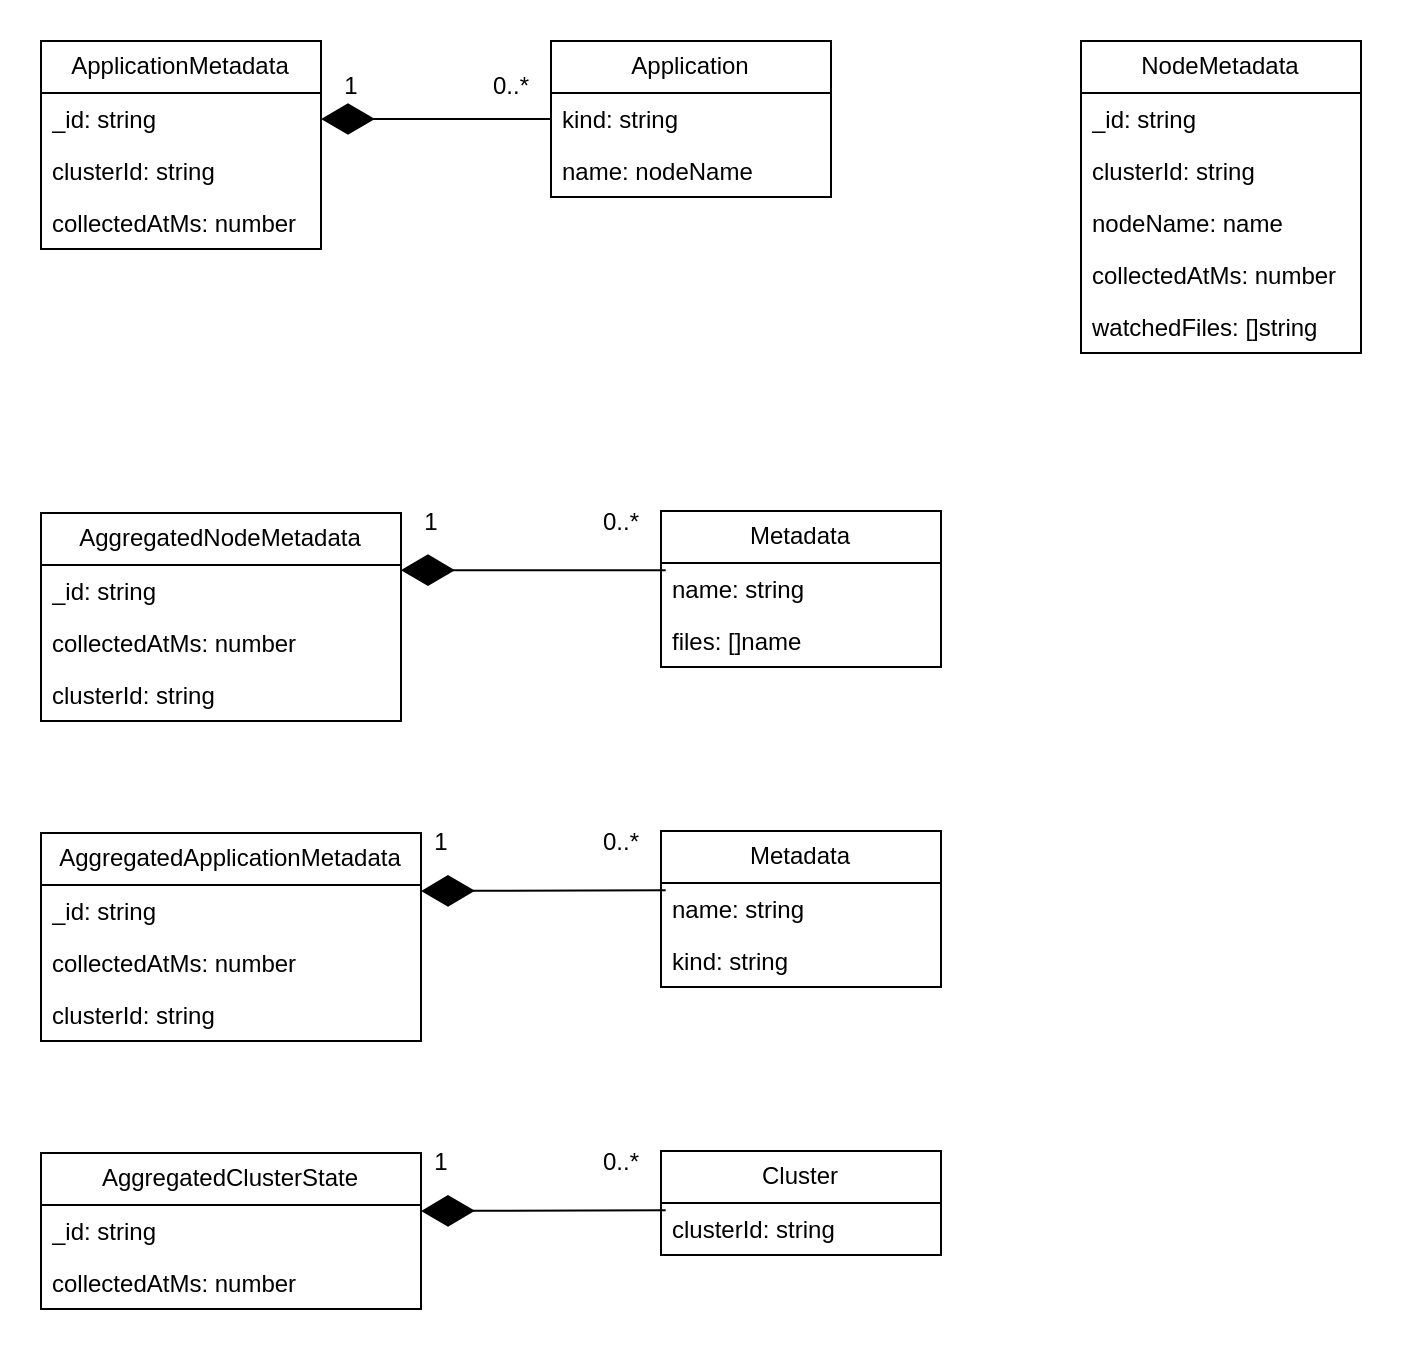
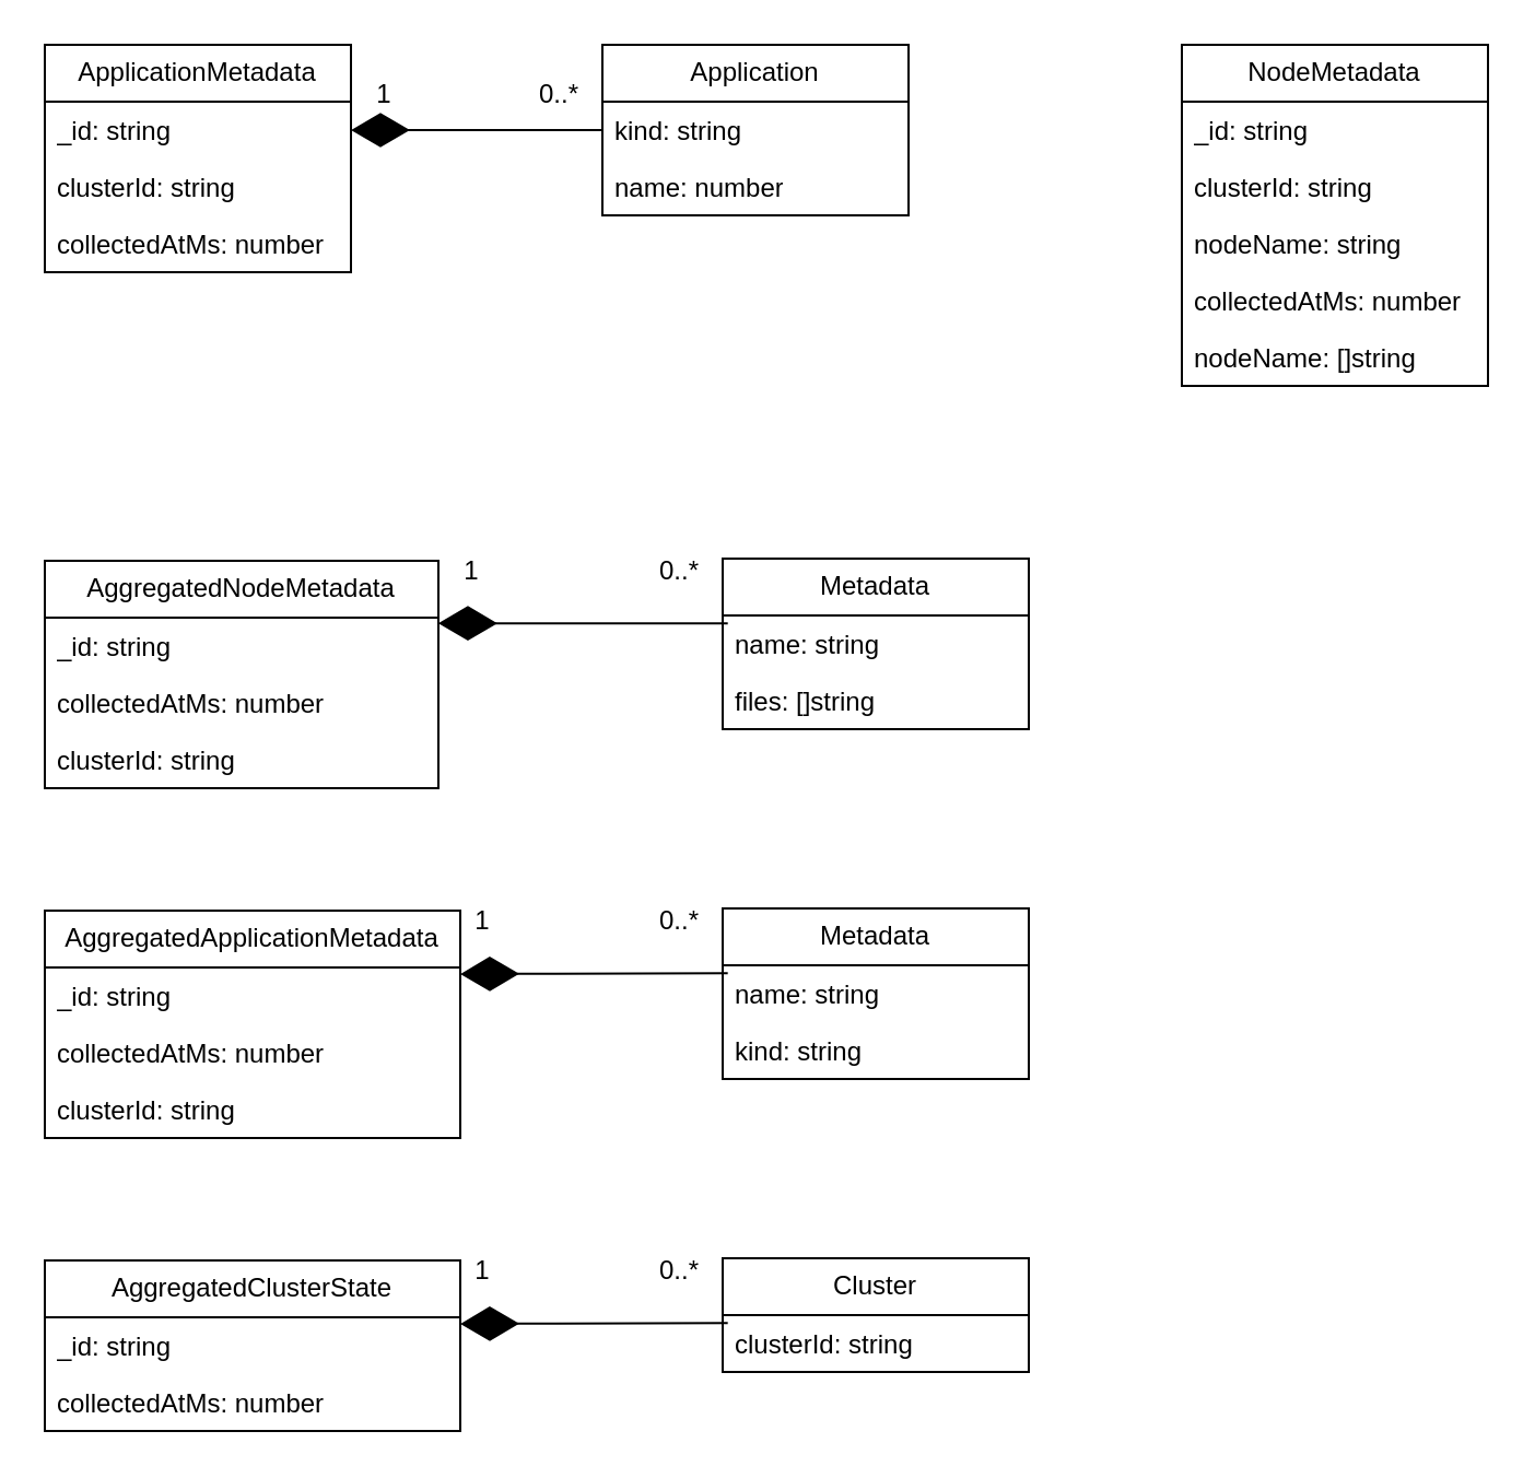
  <mxCell id="0" />
  <mxCell id="1" parent="0" />
  <mxCell id="2" value="NodeMetadata" style="swimlane;fontStyle=0;childLayout=stackLayout;horizontal=1;startSize=26;fillColor=none;horizontalStack=0;resizeParent=1;resizeParentMax=0;resizeLast=0;collapsible=1;marginBottom=0;whiteSpace=wrap;html=1;" vertex="1" parent="1"><mxGeometry x="540" y="20" width="140" height="156" as="geometry"><mxRectangle x="270" y="190" width="120" height="30" as="alternateBounds" /></mxGeometry></mxCell>
  <mxCell id="3" value="&lt;div&gt;_id: string&lt;/div&gt;&lt;div&gt;&lt;br&gt;&lt;/div&gt;" style="text;strokeColor=none;fillColor=none;align=left;verticalAlign=top;spacingLeft=4;spacingRight=4;overflow=hidden;rotatable=0;points=[[0,0.5],[1,0.5]];portConstraint=eastwest;whiteSpace=wrap;html=1;" vertex="1" parent="2"><mxGeometry y="26" width="140" height="26" as="geometry" /></mxCell>
  <mxCell id="4" value="clusterId: string" style="text;strokeColor=none;fillColor=none;align=left;verticalAlign=top;spacingLeft=4;spacingRight=4;overflow=hidden;rotatable=0;points=[[0,0.5],[1,0.5]];portConstraint=eastwest;whiteSpace=wrap;html=1;" vertex="1" parent="2"><mxGeometry y="52" width="140" height="26" as="geometry" /></mxCell>
- <mxCell id="5" value="nodeName: name" style="text;strokeColor=none;fillColor=none;align=left;verticalAlign=top;spacingLeft=4;spacingRight=4;overflow=hidden;rotatable=0;points=[[0,0.5],[1,0.5]];portConstraint=eastwest;whiteSpace=wrap;html=1;" vertex="1" parent="2"><mxGeometry y="78" width="140" height="26" as="geometry" /></mxCell>
+ <mxCell id="5" value="nodeName: string" style="text;strokeColor=none;fillColor=none;align=left;verticalAlign=top;spacingLeft=4;spacingRight=4;overflow=hidden;rotatable=0;points=[[0,0.5],[1,0.5]];portConstraint=eastwest;whiteSpace=wrap;html=1;" vertex="1" parent="2"><mxGeometry y="78" width="140" height="26" as="geometry" /></mxCell>
  <mxCell id="6" value="collectedAtMs: number" style="text;strokeColor=none;fillColor=none;align=left;verticalAlign=top;spacingLeft=4;spacingRight=4;overflow=hidden;rotatable=0;points=[[0,0.5],[1,0.5]];portConstraint=eastwest;whiteSpace=wrap;html=1;" vertex="1" parent="2"><mxGeometry y="104" width="140" height="26" as="geometry" /></mxCell>
- <mxCell id="7" value="watchedFiles: []string" style="text;strokeColor=none;fillColor=none;align=left;verticalAlign=top;spacingLeft=4;spacingRight=4;overflow=hidden;rotatable=0;points=[[0,0.5],[1,0.5]];portConstraint=eastwest;whiteSpace=wrap;html=1;" vertex="1" parent="2"><mxGeometry y="130" width="140" height="26" as="geometry" /></mxCell>
+ <mxCell id="7" value="nodeName: []string" style="text;strokeColor=none;fillColor=none;align=left;verticalAlign=top;spacingLeft=4;spacingRight=4;overflow=hidden;rotatable=0;points=[[0,0.5],[1,0.5]];portConstraint=eastwest;whiteSpace=wrap;html=1;" vertex="1" parent="2"><mxGeometry y="130" width="140" height="26" as="geometry" /></mxCell>
  <mxCell id="8" value="ApplicationMetadata" style="swimlane;fontStyle=0;childLayout=stackLayout;horizontal=1;startSize=26;fillColor=none;horizontalStack=0;resizeParent=1;resizeParentMax=0;resizeLast=0;collapsible=1;marginBottom=0;whiteSpace=wrap;html=1;" vertex="1" parent="1"><mxGeometry x="20" y="20" width="140" height="104" as="geometry"><mxRectangle x="270" y="190" width="120" height="30" as="alternateBounds" /></mxGeometry></mxCell>
  <mxCell id="9" value="&lt;div&gt;_id: string&lt;/div&gt;&lt;div&gt;&lt;br&gt;&lt;/div&gt;" style="text;strokeColor=none;fillColor=none;align=left;verticalAlign=top;spacingLeft=4;spacingRight=4;overflow=hidden;rotatable=0;points=[[0,0.5],[1,0.5]];portConstraint=eastwest;whiteSpace=wrap;html=1;" vertex="1" parent="8"><mxGeometry y="26" width="140" height="26" as="geometry" /></mxCell>
  <mxCell id="10" value="clusterId: string" style="text;strokeColor=none;fillColor=none;align=left;verticalAlign=top;spacingLeft=4;spacingRight=4;overflow=hidden;rotatable=0;points=[[0,0.5],[1,0.5]];portConstraint=eastwest;whiteSpace=wrap;html=1;" vertex="1" parent="8"><mxGeometry y="52" width="140" height="26" as="geometry" /></mxCell>
  <mxCell id="11" value="collectedAtMs: number" style="text;strokeColor=none;fillColor=none;align=left;verticalAlign=top;spacingLeft=4;spacingRight=4;overflow=hidden;rotatable=0;points=[[0,0.5],[1,0.5]];portConstraint=eastwest;whiteSpace=wrap;html=1;" vertex="1" parent="8"><mxGeometry y="78" width="140" height="26" as="geometry" /></mxCell>
  <mxCell id="12" value="Application" style="swimlane;fontStyle=0;childLayout=stackLayout;horizontal=1;startSize=26;fillColor=none;horizontalStack=0;resizeParent=1;resizeParentMax=0;resizeLast=0;collapsible=1;marginBottom=0;whiteSpace=wrap;html=1;" vertex="1" parent="1"><mxGeometry x="275" y="20" width="140" height="78" as="geometry"><mxRectangle x="270" y="190" width="120" height="30" as="alternateBounds" /></mxGeometry></mxCell>
  <mxCell id="13" value="kind: string" style="text;strokeColor=none;fillColor=none;align=left;verticalAlign=top;spacingLeft=4;spacingRight=4;overflow=hidden;rotatable=0;points=[[0,0.5],[1,0.5]];portConstraint=eastwest;whiteSpace=wrap;html=1;" vertex="1" parent="12"><mxGeometry y="26" width="140" height="26" as="geometry" /></mxCell>
- <mxCell id="14" value="name: nodeName" style="text;strokeColor=none;fillColor=none;align=left;verticalAlign=top;spacingLeft=4;spacingRight=4;overflow=hidden;rotatable=0;points=[[0,0.5],[1,0.5]];portConstraint=eastwest;whiteSpace=wrap;html=1;" vertex="1" parent="12"><mxGeometry y="52" width="140" height="26" as="geometry" /></mxCell>
+ <mxCell id="14" value="name: number" style="text;strokeColor=none;fillColor=none;align=left;verticalAlign=top;spacingLeft=4;spacingRight=4;overflow=hidden;rotatable=0;points=[[0,0.5],[1,0.5]];portConstraint=eastwest;whiteSpace=wrap;html=1;" vertex="1" parent="12"><mxGeometry y="52" width="140" height="26" as="geometry" /></mxCell>
  <mxCell id="15" value="" style="endArrow=diamondThin;endFill=1;endSize=24;html=1;rounded=0;entryX=1;entryY=0.5;entryDx=0;entryDy=0;exitX=0;exitY=0.5;exitDx=0;exitDy=0;" edge="1" parent="1" source="13" target="9"><mxGeometry width="160" relative="1" as="geometry"><mxPoint x="105" y="110" as="sourcePoint" /><mxPoint x="265" y="110" as="targetPoint" /></mxGeometry></mxCell>
  <mxCell id="16" value="1" style="text;html=1;align=center;verticalAlign=middle;resizable=0;points=[];autosize=1;strokeColor=none;fillColor=none;" vertex="1" parent="1"><mxGeometry x="160" y="28" width="30" height="30" as="geometry" /></mxCell>
  <mxCell id="17" value="0..*" style="text;html=1;align=center;verticalAlign=middle;resizable=0;points=[];autosize=1;strokeColor=none;fillColor=none;" vertex="1" parent="1"><mxGeometry x="235" y="28" width="40" height="30" as="geometry" /></mxCell>
  <mxCell id="18" value="AggregatedNodeMetadata" style="swimlane;fontStyle=0;childLayout=stackLayout;horizontal=1;startSize=26;fillColor=none;horizontalStack=0;resizeParent=1;resizeParentMax=0;resizeLast=0;collapsible=1;marginBottom=0;whiteSpace=wrap;html=1;" vertex="1" parent="1"><mxGeometry x="20" y="256" width="180" height="104" as="geometry"><mxRectangle x="270" y="190" width="120" height="30" as="alternateBounds" /></mxGeometry></mxCell>
  <mxCell id="19" value="&lt;div&gt;_id: string&lt;/div&gt;&lt;div&gt;&lt;br&gt;&lt;/div&gt;" style="text;strokeColor=none;fillColor=none;align=left;verticalAlign=top;spacingLeft=4;spacingRight=4;overflow=hidden;rotatable=0;points=[[0,0.5],[1,0.5]];portConstraint=eastwest;whiteSpace=wrap;html=1;" vertex="1" parent="18"><mxGeometry y="26" width="180" height="26" as="geometry" /></mxCell>
  <mxCell id="20" value="collectedAtMs: number" style="text;strokeColor=none;fillColor=none;align=left;verticalAlign=top;spacingLeft=4;spacingRight=4;overflow=hidden;rotatable=0;points=[[0,0.5],[1,0.5]];portConstraint=eastwest;whiteSpace=wrap;html=1;" vertex="1" parent="18"><mxGeometry y="52" width="180" height="26" as="geometry" /></mxCell>
  <mxCell id="21" value="clusterId: string" style="text;strokeColor=none;fillColor=none;align=left;verticalAlign=top;spacingLeft=4;spacingRight=4;overflow=hidden;rotatable=0;points=[[0,0.5],[1,0.5]];portConstraint=eastwest;whiteSpace=wrap;html=1;" vertex="1" parent="18"><mxGeometry y="78" width="180" height="26" as="geometry" /></mxCell>
  <mxCell id="22" value="Metadata" style="swimlane;fontStyle=0;childLayout=stackLayout;horizontal=1;startSize=26;fillColor=none;horizontalStack=0;resizeParent=1;resizeParentMax=0;resizeLast=0;collapsible=1;marginBottom=0;whiteSpace=wrap;html=1;" vertex="1" parent="1"><mxGeometry x="330" y="255" width="140" height="78" as="geometry"><mxRectangle x="270" y="190" width="120" height="30" as="alternateBounds" /></mxGeometry></mxCell>
  <mxCell id="23" value="&lt;div&gt;name: string&lt;/div&gt;&lt;div&gt;&lt;br&gt;&lt;/div&gt;" style="text;strokeColor=none;fillColor=none;align=left;verticalAlign=top;spacingLeft=4;spacingRight=4;overflow=hidden;rotatable=0;points=[[0,0.5],[1,0.5]];portConstraint=eastwest;whiteSpace=wrap;html=1;" vertex="1" parent="22"><mxGeometry y="26" width="140" height="26" as="geometry" /></mxCell>
- <mxCell id="24" value="files: []name" style="text;strokeColor=none;fillColor=none;align=left;verticalAlign=top;spacingLeft=4;spacingRight=4;overflow=hidden;rotatable=0;points=[[0,0.5],[1,0.5]];portConstraint=eastwest;whiteSpace=wrap;html=1;" vertex="1" parent="22"><mxGeometry y="52" width="140" height="26" as="geometry" /></mxCell>
+ <mxCell id="24" value="files: []string" style="text;strokeColor=none;fillColor=none;align=left;verticalAlign=top;spacingLeft=4;spacingRight=4;overflow=hidden;rotatable=0;points=[[0,0.5],[1,0.5]];portConstraint=eastwest;whiteSpace=wrap;html=1;" vertex="1" parent="22"><mxGeometry y="52" width="140" height="26" as="geometry" /></mxCell>
  <mxCell id="25" value="" style="endArrow=diamondThin;endFill=1;endSize=24;html=1;rounded=0;entryX=0.987;entryY=0.113;entryDx=0;entryDy=0;exitX=0;exitY=0.5;exitDx=0;exitDy=0;entryPerimeter=0;" edge="1" parent="1"><mxGeometry width="160" relative="1" as="geometry"><mxPoint x="332.34" y="284.65" as="sourcePoint" /><mxPoint x="200" y="284.588" as="targetPoint" /></mxGeometry></mxCell>
  <mxCell id="26" value="1" style="text;html=1;align=center;verticalAlign=middle;resizable=0;points=[];autosize=1;strokeColor=none;fillColor=none;" vertex="1" parent="1"><mxGeometry x="200" y="246" width="30" height="30" as="geometry" /></mxCell>
  <mxCell id="27" value="0..*" style="text;html=1;align=center;verticalAlign=middle;resizable=0;points=[];autosize=1;strokeColor=none;fillColor=none;" vertex="1" parent="1"><mxGeometry x="290" y="246" width="40" height="30" as="geometry" /></mxCell>
  <mxCell id="28" value="AggregatedApplicationMetadata" style="swimlane;fontStyle=0;childLayout=stackLayout;horizontal=1;startSize=26;fillColor=none;horizontalStack=0;resizeParent=1;resizeParentMax=0;resizeLast=0;collapsible=1;marginBottom=0;whiteSpace=wrap;html=1;" vertex="1" parent="1"><mxGeometry x="20" y="416" width="190" height="104" as="geometry"><mxRectangle x="270" y="190" width="120" height="30" as="alternateBounds" /></mxGeometry></mxCell>
  <mxCell id="29" value="&lt;div&gt;_id: string&lt;/div&gt;&lt;div&gt;&lt;br&gt;&lt;/div&gt;" style="text;strokeColor=none;fillColor=none;align=left;verticalAlign=top;spacingLeft=4;spacingRight=4;overflow=hidden;rotatable=0;points=[[0,0.5],[1,0.5]];portConstraint=eastwest;whiteSpace=wrap;html=1;" vertex="1" parent="28"><mxGeometry y="26" width="190" height="26" as="geometry" /></mxCell>
  <mxCell id="30" value="collectedAtMs: number" style="text;strokeColor=none;fillColor=none;align=left;verticalAlign=top;spacingLeft=4;spacingRight=4;overflow=hidden;rotatable=0;points=[[0,0.5],[1,0.5]];portConstraint=eastwest;whiteSpace=wrap;html=1;" vertex="1" parent="28"><mxGeometry y="52" width="190" height="26" as="geometry" /></mxCell>
  <mxCell id="31" value="clusterId: string" style="text;strokeColor=none;fillColor=none;align=left;verticalAlign=top;spacingLeft=4;spacingRight=4;overflow=hidden;rotatable=0;points=[[0,0.5],[1,0.5]];portConstraint=eastwest;whiteSpace=wrap;html=1;" vertex="1" parent="28"><mxGeometry y="78" width="190" height="26" as="geometry" /></mxCell>
  <mxCell id="32" value="Metadata" style="swimlane;fontStyle=0;childLayout=stackLayout;horizontal=1;startSize=26;fillColor=none;horizontalStack=0;resizeParent=1;resizeParentMax=0;resizeLast=0;collapsible=1;marginBottom=0;whiteSpace=wrap;html=1;" vertex="1" parent="1"><mxGeometry x="330" y="415" width="140" height="78" as="geometry"><mxRectangle x="270" y="190" width="120" height="30" as="alternateBounds" /></mxGeometry></mxCell>
  <mxCell id="33" value="&lt;div&gt;name: string&lt;/div&gt;&lt;div&gt;&lt;br&gt;&lt;/div&gt;" style="text;strokeColor=none;fillColor=none;align=left;verticalAlign=top;spacingLeft=4;spacingRight=4;overflow=hidden;rotatable=0;points=[[0,0.5],[1,0.5]];portConstraint=eastwest;whiteSpace=wrap;html=1;" vertex="1" parent="32"><mxGeometry y="26" width="140" height="26" as="geometry" /></mxCell>
  <mxCell id="34" value="kind: string" style="text;strokeColor=none;fillColor=none;align=left;verticalAlign=top;spacingLeft=4;spacingRight=4;overflow=hidden;rotatable=0;points=[[0,0.5],[1,0.5]];portConstraint=eastwest;whiteSpace=wrap;html=1;" vertex="1" parent="32"><mxGeometry y="52" width="140" height="26" as="geometry" /></mxCell>
  <mxCell id="35" value="" style="endArrow=diamondThin;endFill=1;endSize=24;html=1;rounded=0;exitX=0;exitY=0.5;exitDx=0;exitDy=0;" edge="1" parent="1"><mxGeometry width="160" relative="1" as="geometry"><mxPoint x="332.34" y="444.65" as="sourcePoint" /><mxPoint x="210" y="445" as="targetPoint" /></mxGeometry></mxCell>
  <mxCell id="36" value="1" style="text;html=1;align=center;verticalAlign=middle;resizable=0;points=[];autosize=1;strokeColor=none;fillColor=none;" vertex="1" parent="1"><mxGeometry x="205" y="406" width="30" height="30" as="geometry" /></mxCell>
  <mxCell id="37" value="0..*" style="text;html=1;align=center;verticalAlign=middle;resizable=0;points=[];autosize=1;strokeColor=none;fillColor=none;" vertex="1" parent="1"><mxGeometry x="290" y="406" width="40" height="30" as="geometry" /></mxCell>
  <mxCell id="38" value="AggregatedClusterState" style="swimlane;fontStyle=0;childLayout=stackLayout;horizontal=1;startSize=26;fillColor=none;horizontalStack=0;resizeParent=1;resizeParentMax=0;resizeLast=0;collapsible=1;marginBottom=0;whiteSpace=wrap;html=1;" vertex="1" parent="1"><mxGeometry x="20" y="576" width="190" height="78" as="geometry"><mxRectangle x="270" y="190" width="120" height="30" as="alternateBounds" /></mxGeometry></mxCell>
  <mxCell id="39" value="&lt;div&gt;_id: string&lt;/div&gt;&lt;div&gt;&lt;br&gt;&lt;/div&gt;" style="text;strokeColor=none;fillColor=none;align=left;verticalAlign=top;spacingLeft=4;spacingRight=4;overflow=hidden;rotatable=0;points=[[0,0.5],[1,0.5]];portConstraint=eastwest;whiteSpace=wrap;html=1;" vertex="1" parent="38"><mxGeometry y="26" width="190" height="26" as="geometry" /></mxCell>
  <mxCell id="40" value="collectedAtMs: number" style="text;strokeColor=none;fillColor=none;align=left;verticalAlign=top;spacingLeft=4;spacingRight=4;overflow=hidden;rotatable=0;points=[[0,0.5],[1,0.5]];portConstraint=eastwest;whiteSpace=wrap;html=1;" vertex="1" parent="38"><mxGeometry y="52" width="190" height="26" as="geometry" /></mxCell>
  <mxCell id="41" value="Cluster" style="swimlane;fontStyle=0;childLayout=stackLayout;horizontal=1;startSize=26;fillColor=none;horizontalStack=0;resizeParent=1;resizeParentMax=0;resizeLast=0;collapsible=1;marginBottom=0;whiteSpace=wrap;html=1;" vertex="1" parent="1"><mxGeometry x="330" y="575" width="140" height="52" as="geometry"><mxRectangle x="270" y="190" width="120" height="30" as="alternateBounds" /></mxGeometry></mxCell>
  <mxCell id="42" value="&lt;div&gt;clusterId: string&lt;br&gt;&lt;/div&gt;&lt;div&gt;&lt;br&gt;&lt;/div&gt;" style="text;strokeColor=none;fillColor=none;align=left;verticalAlign=top;spacingLeft=4;spacingRight=4;overflow=hidden;rotatable=0;points=[[0,0.5],[1,0.5]];portConstraint=eastwest;whiteSpace=wrap;html=1;" vertex="1" parent="41"><mxGeometry y="26" width="140" height="26" as="geometry" /></mxCell>
  <mxCell id="43" value="" style="endArrow=diamondThin;endFill=1;endSize=24;html=1;rounded=0;exitX=0;exitY=0.5;exitDx=0;exitDy=0;" edge="1" parent="1"><mxGeometry width="160" relative="1" as="geometry"><mxPoint x="332.34" y="604.65" as="sourcePoint" /><mxPoint x="210" y="605" as="targetPoint" /></mxGeometry></mxCell>
  <mxCell id="44" value="1" style="text;html=1;align=center;verticalAlign=middle;resizable=0;points=[];autosize=1;strokeColor=none;fillColor=none;" vertex="1" parent="1"><mxGeometry x="205" y="566" width="30" height="30" as="geometry" /></mxCell>
  <mxCell id="45" value="0..*" style="text;html=1;align=center;verticalAlign=middle;resizable=0;points=[];autosize=1;strokeColor=none;fillColor=none;" vertex="1" parent="1"><mxGeometry x="290" y="566" width="40" height="30" as="geometry" /></mxCell>
